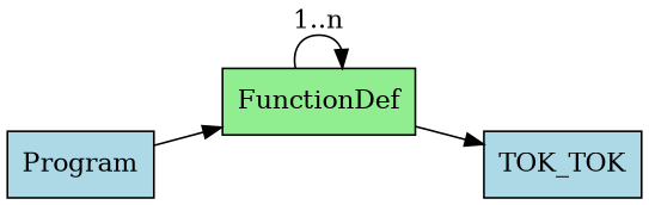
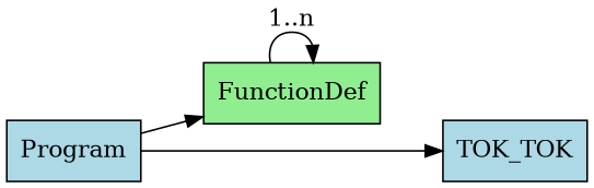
  digraph {
    rankdir=LR
    node [fillcolor=lightblue shape=box style=filled]
    n1 [label=Program]
    n2 [fillcolor=lightgreen label=FunctionDef]
    n3 [label=TOK_TOK]
    n1 -> n2
    n2 -> n2 [label="1..n"]
-   n2 -> n3
+   n1 -> n3
  }
